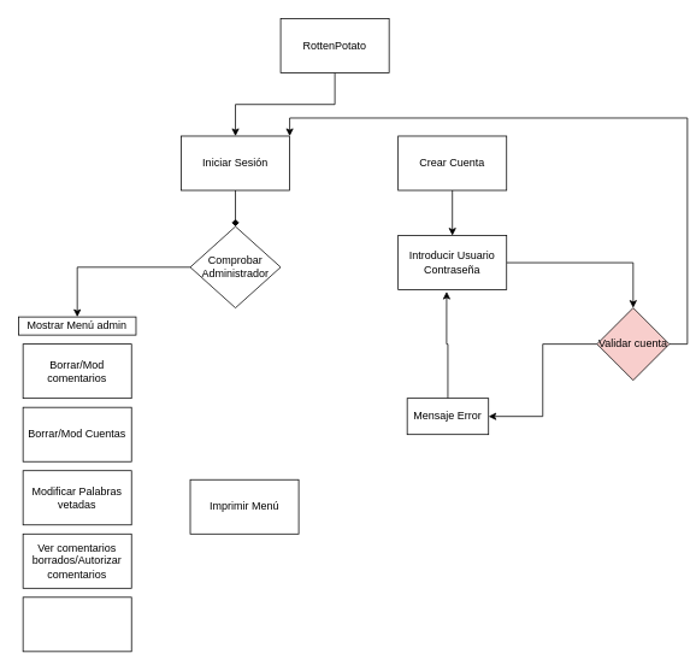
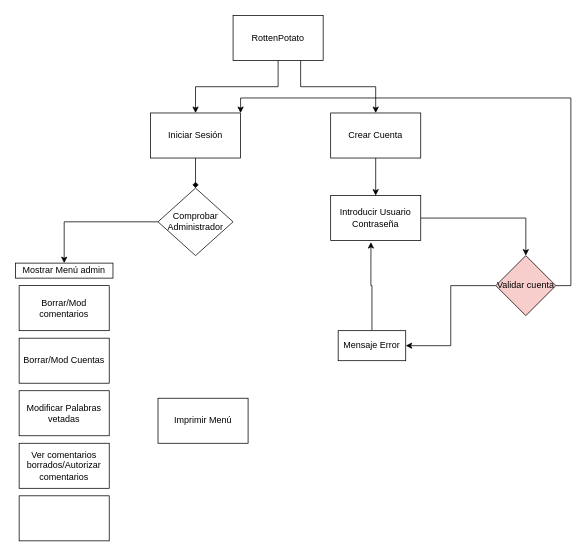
  <mxCell id="0" />
  <mxCell id="1" parent="0" />
  <mxCell id="2" value="" style="edgeStyle=orthogonalEdgeStyle;rounded=0;orthogonalLoop=1;jettySize=auto;html=1;" edge="1" parent="1" source="4" target="6"><mxGeometry relative="1" as="geometry" /></mxCell>
+ <mxCell id="3" style="edgeStyle=orthogonalEdgeStyle;rounded=0;orthogonalLoop=1;jettySize=auto;html=1;exitX=0.75;exitY=1;exitDx=0;exitDy=0;entryX=0.5;entryY=0;entryDx=0;entryDy=0;" edge="1" parent="1" source="4" target="8"><mxGeometry relative="1" as="geometry" /></mxCell>
  <mxCell id="4" value="RottenPotato" style="rounded=0;whiteSpace=wrap;html=1;" vertex="1" parent="1"><mxGeometry x="310" width="120" height="60" as="geometry" y="20" /></mxCell>
  <mxCell id="5" style="edgeStyle=orthogonalEdgeStyle;rounded=0;orthogonalLoop=1;jettySize=auto;html=1;exitX=0.5;exitY=1;exitDx=0;exitDy=0;entryX=0.5;entryY=0;entryDx=0;entryDy=0;endArrow=diamond;" edge="1" parent="1" source="6" target="18"><mxGeometry relative="1" as="geometry" /></mxCell>
  <mxCell id="6" value="Iniciar Sesión" style="rounded=0;whiteSpace=wrap;html=1;" vertex="1" parent="1"><mxGeometry x="200" y="150" width="120" height="60" as="geometry" /></mxCell>
  <mxCell id="7" style="edgeStyle=orthogonalEdgeStyle;rounded=0;orthogonalLoop=1;jettySize=auto;html=1;" edge="1" parent="1" source="8" target="10"><mxGeometry relative="1" as="geometry"><mxPoint x="500" y="290" as="targetPoint" /></mxGeometry></mxCell>
  <mxCell id="8" value="Crear Cuenta" style="rounded=0;whiteSpace=wrap;html=1;" vertex="1" parent="1"><mxGeometry x="440" y="150" width="120" height="60" as="geometry" /></mxCell>
  <mxCell id="9" value="" style="edgeStyle=orthogonalEdgeStyle;rounded=0;orthogonalLoop=1;jettySize=auto;html=1;" edge="1" parent="1" source="10" target="13"><mxGeometry relative="1" as="geometry" /></mxCell>
  <mxCell id="10" value="Introducir Usuario Contraseña" style="rounded=0;whiteSpace=wrap;html=1;" vertex="1" parent="1"><mxGeometry x="440" y="260" width="120" height="60" as="geometry" /></mxCell>
  <mxCell id="11" style="edgeStyle=orthogonalEdgeStyle;rounded=0;orthogonalLoop=1;jettySize=auto;html=1;exitX=0;exitY=0.5;exitDx=0;exitDy=0;entryX=1;entryY=0.5;entryDx=0;entryDy=0;" edge="1" parent="1" source="13" target="15"><mxGeometry relative="1" as="geometry" /></mxCell>
  <mxCell id="12" style="edgeStyle=orthogonalEdgeStyle;rounded=0;orthogonalLoop=1;jettySize=auto;html=1;exitX=1;exitY=0.5;exitDx=0;exitDy=0;entryX=1;entryY=0;entryDx=0;entryDy=0;" edge="1" parent="1" source="13" target="6"><mxGeometry relative="1" as="geometry"><mxPoint x="790" y="430" as="targetPoint" /></mxGeometry></mxCell>
  <mxCell id="13" value="Validar cuenta" style="rhombus;whiteSpace=wrap;html=1;rounded=0;fillColor=#f8cecc;" vertex="1" parent="1"><mxGeometry x="660" y="340" width="80" height="80" as="geometry" /></mxCell>
  <mxCell id="14" style="edgeStyle=orthogonalEdgeStyle;rounded=0;orthogonalLoop=1;jettySize=auto;html=1;entryX=0.447;entryY=1.033;entryDx=0;entryDy=0;entryPerimeter=0;" edge="1" parent="1" source="15" target="10"><mxGeometry relative="1" as="geometry" /></mxCell>
  <mxCell id="15" value="Mensaje Error" style="rounded=0;whiteSpace=wrap;html=1;" vertex="1" parent="1"><mxGeometry x="450" y="440" width="90" height="40" as="geometry" /></mxCell>
  <mxCell id="16" value="Imprimir Menú" style="rounded=0;whiteSpace=wrap;html=1;" vertex="1" parent="1"><mxGeometry x="210" y="530" width="120" height="60" as="geometry" /></mxCell>
  <mxCell id="17" style="edgeStyle=orthogonalEdgeStyle;rounded=0;orthogonalLoop=1;jettySize=auto;html=1;" edge="1" parent="1" source="18" target="19"><mxGeometry relative="1" as="geometry"><mxPoint x="160" y="360" as="targetPoint" /></mxGeometry></mxCell>
  <mxCell id="18" value="Comprobar Administrador" style="rhombus;whiteSpace=wrap;html=1;" vertex="1" parent="1"><mxGeometry x="210" y="250" width="100" height="90" as="geometry" /></mxCell>
  <mxCell id="19" value="Mostrar Menú admin" style="rounded=0;whiteSpace=wrap;html=1;" vertex="1" parent="1"><mxGeometry x="20" y="350" width="130" height="20" as="geometry" /></mxCell>
  <mxCell id="20" value="Borrar/Mod comentarios" style="rounded=0;whiteSpace=wrap;html=1;" vertex="1" parent="1"><mxGeometry x="25" y="380" width="120" height="60" as="geometry" /></mxCell>
  <mxCell id="21" value="Borrar/Mod Cuentas" style="rounded=0;whiteSpace=wrap;html=1;" vertex="1" parent="1"><mxGeometry x="25" y="450" width="120" height="60" as="geometry" /></mxCell>
  <mxCell id="22" value="Modificar Palabras vetadas" style="rounded=0;whiteSpace=wrap;html=1;" vertex="1" parent="1"><mxGeometry x="25" y="520" width="120" height="60" as="geometry" /></mxCell>
  <mxCell id="23" value="Ver comentarios borrados/Autorizar comentarios" style="rounded=0;whiteSpace=wrap;html=1;" vertex="1" parent="1"><mxGeometry x="25" y="590" width="120" height="60" as="geometry" /></mxCell>
  <mxCell id="24" value="" style="rounded=0;whiteSpace=wrap;html=1;" vertex="1" parent="1"><mxGeometry x="25" y="660" width="120" height="60" as="geometry" /></mxCell>
